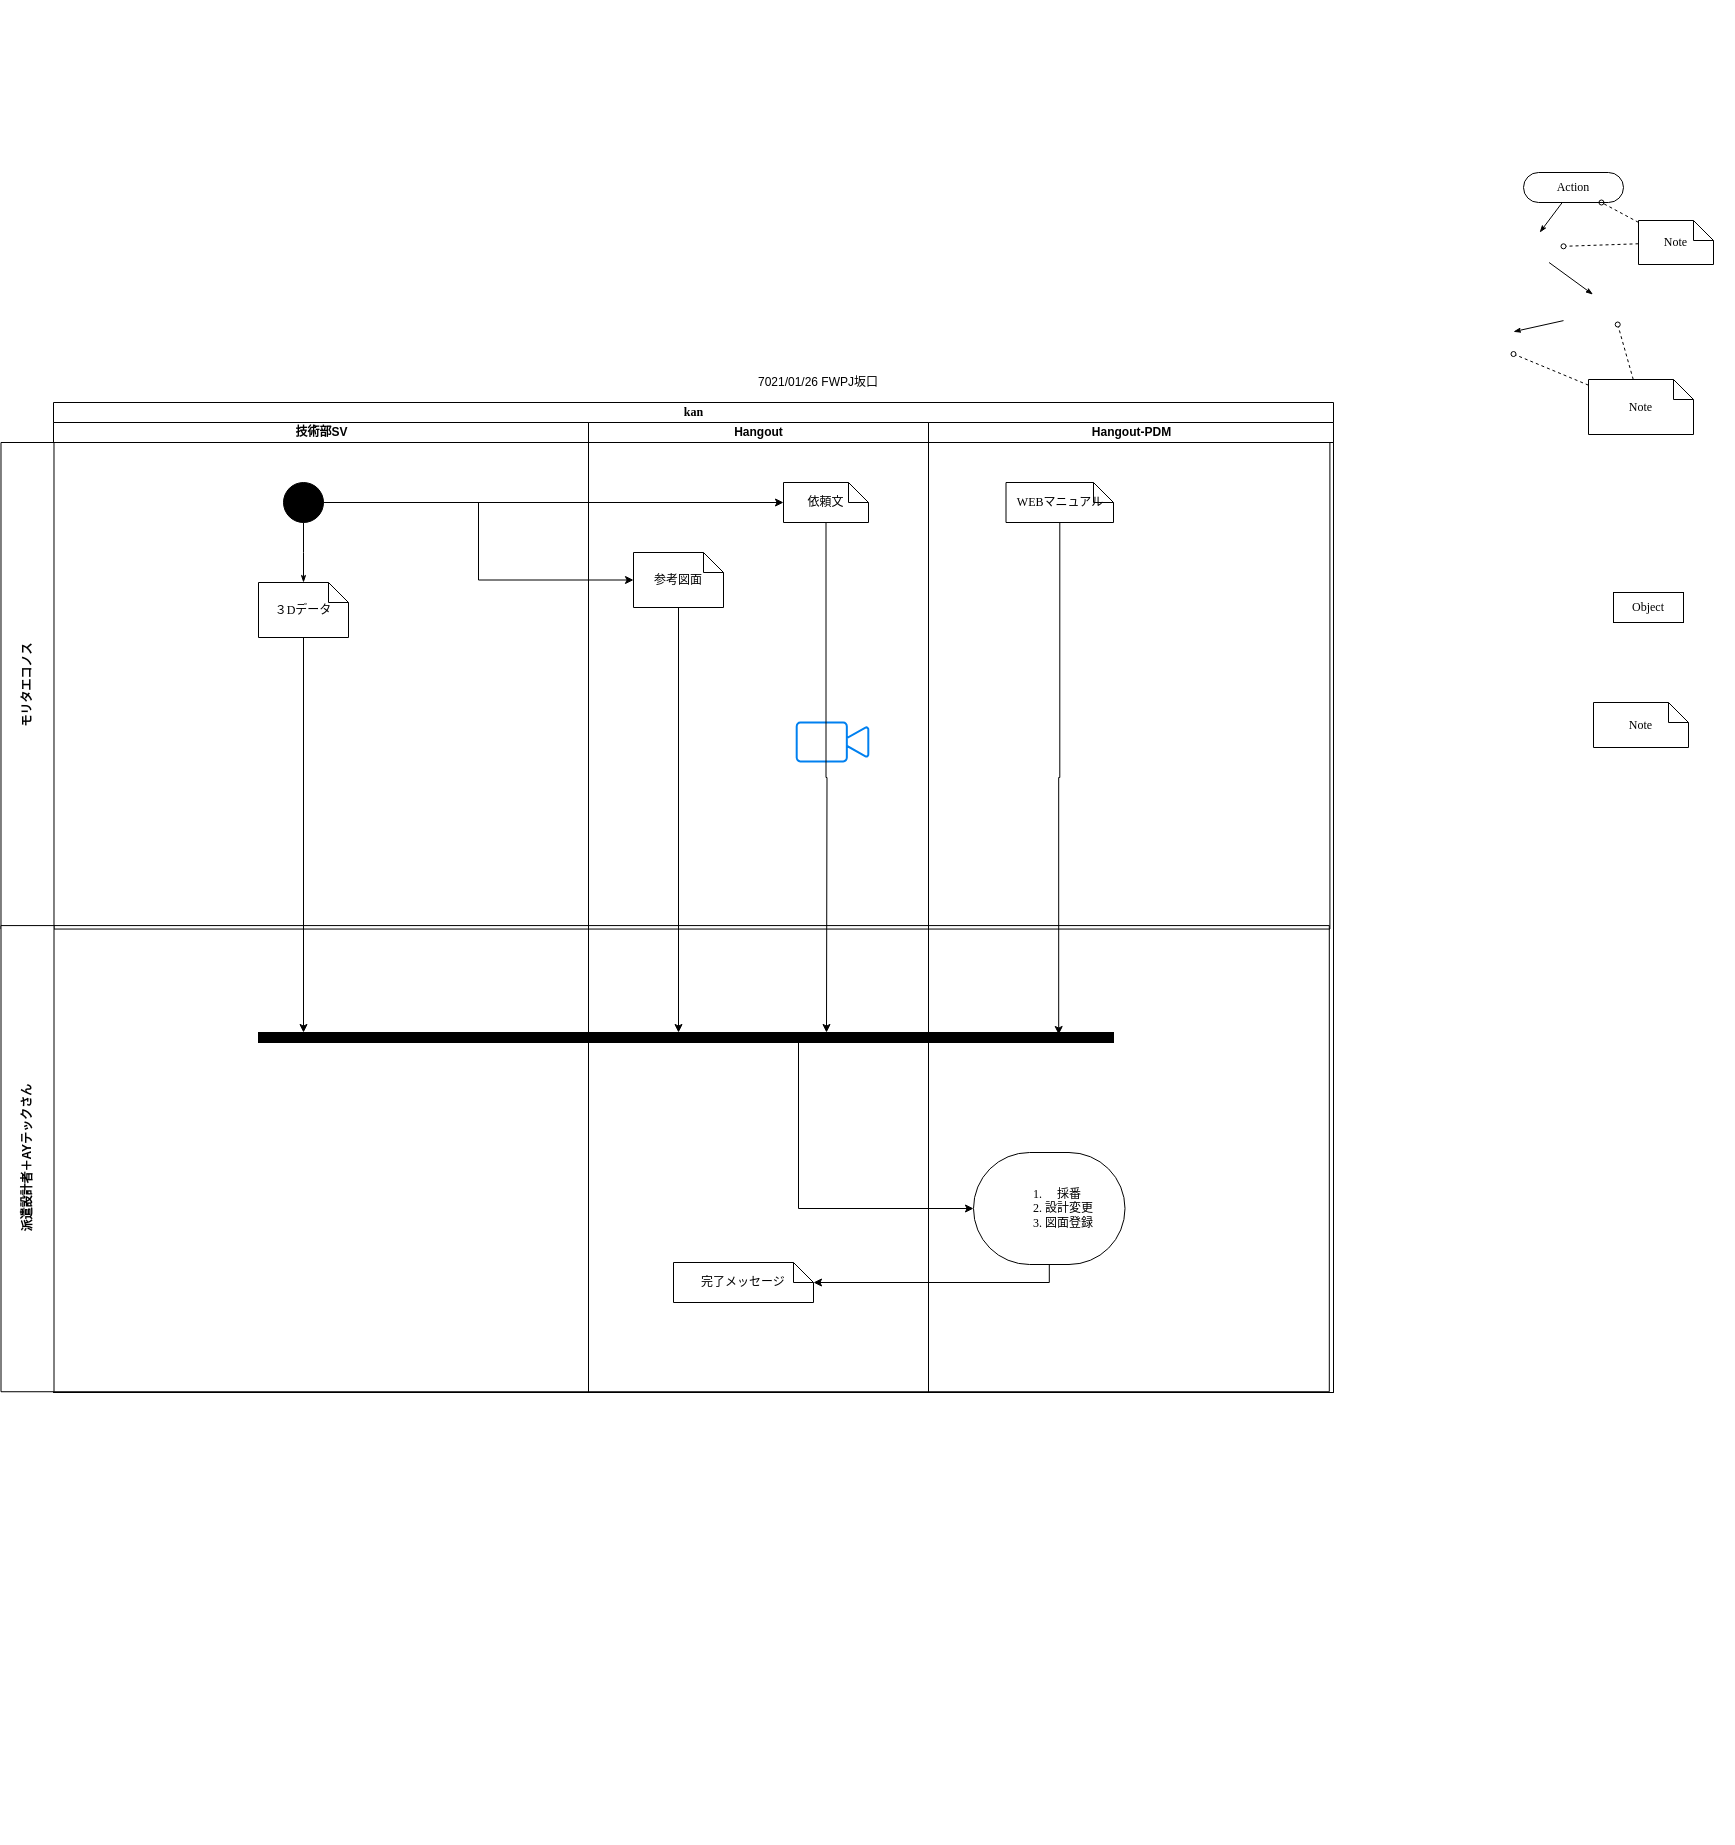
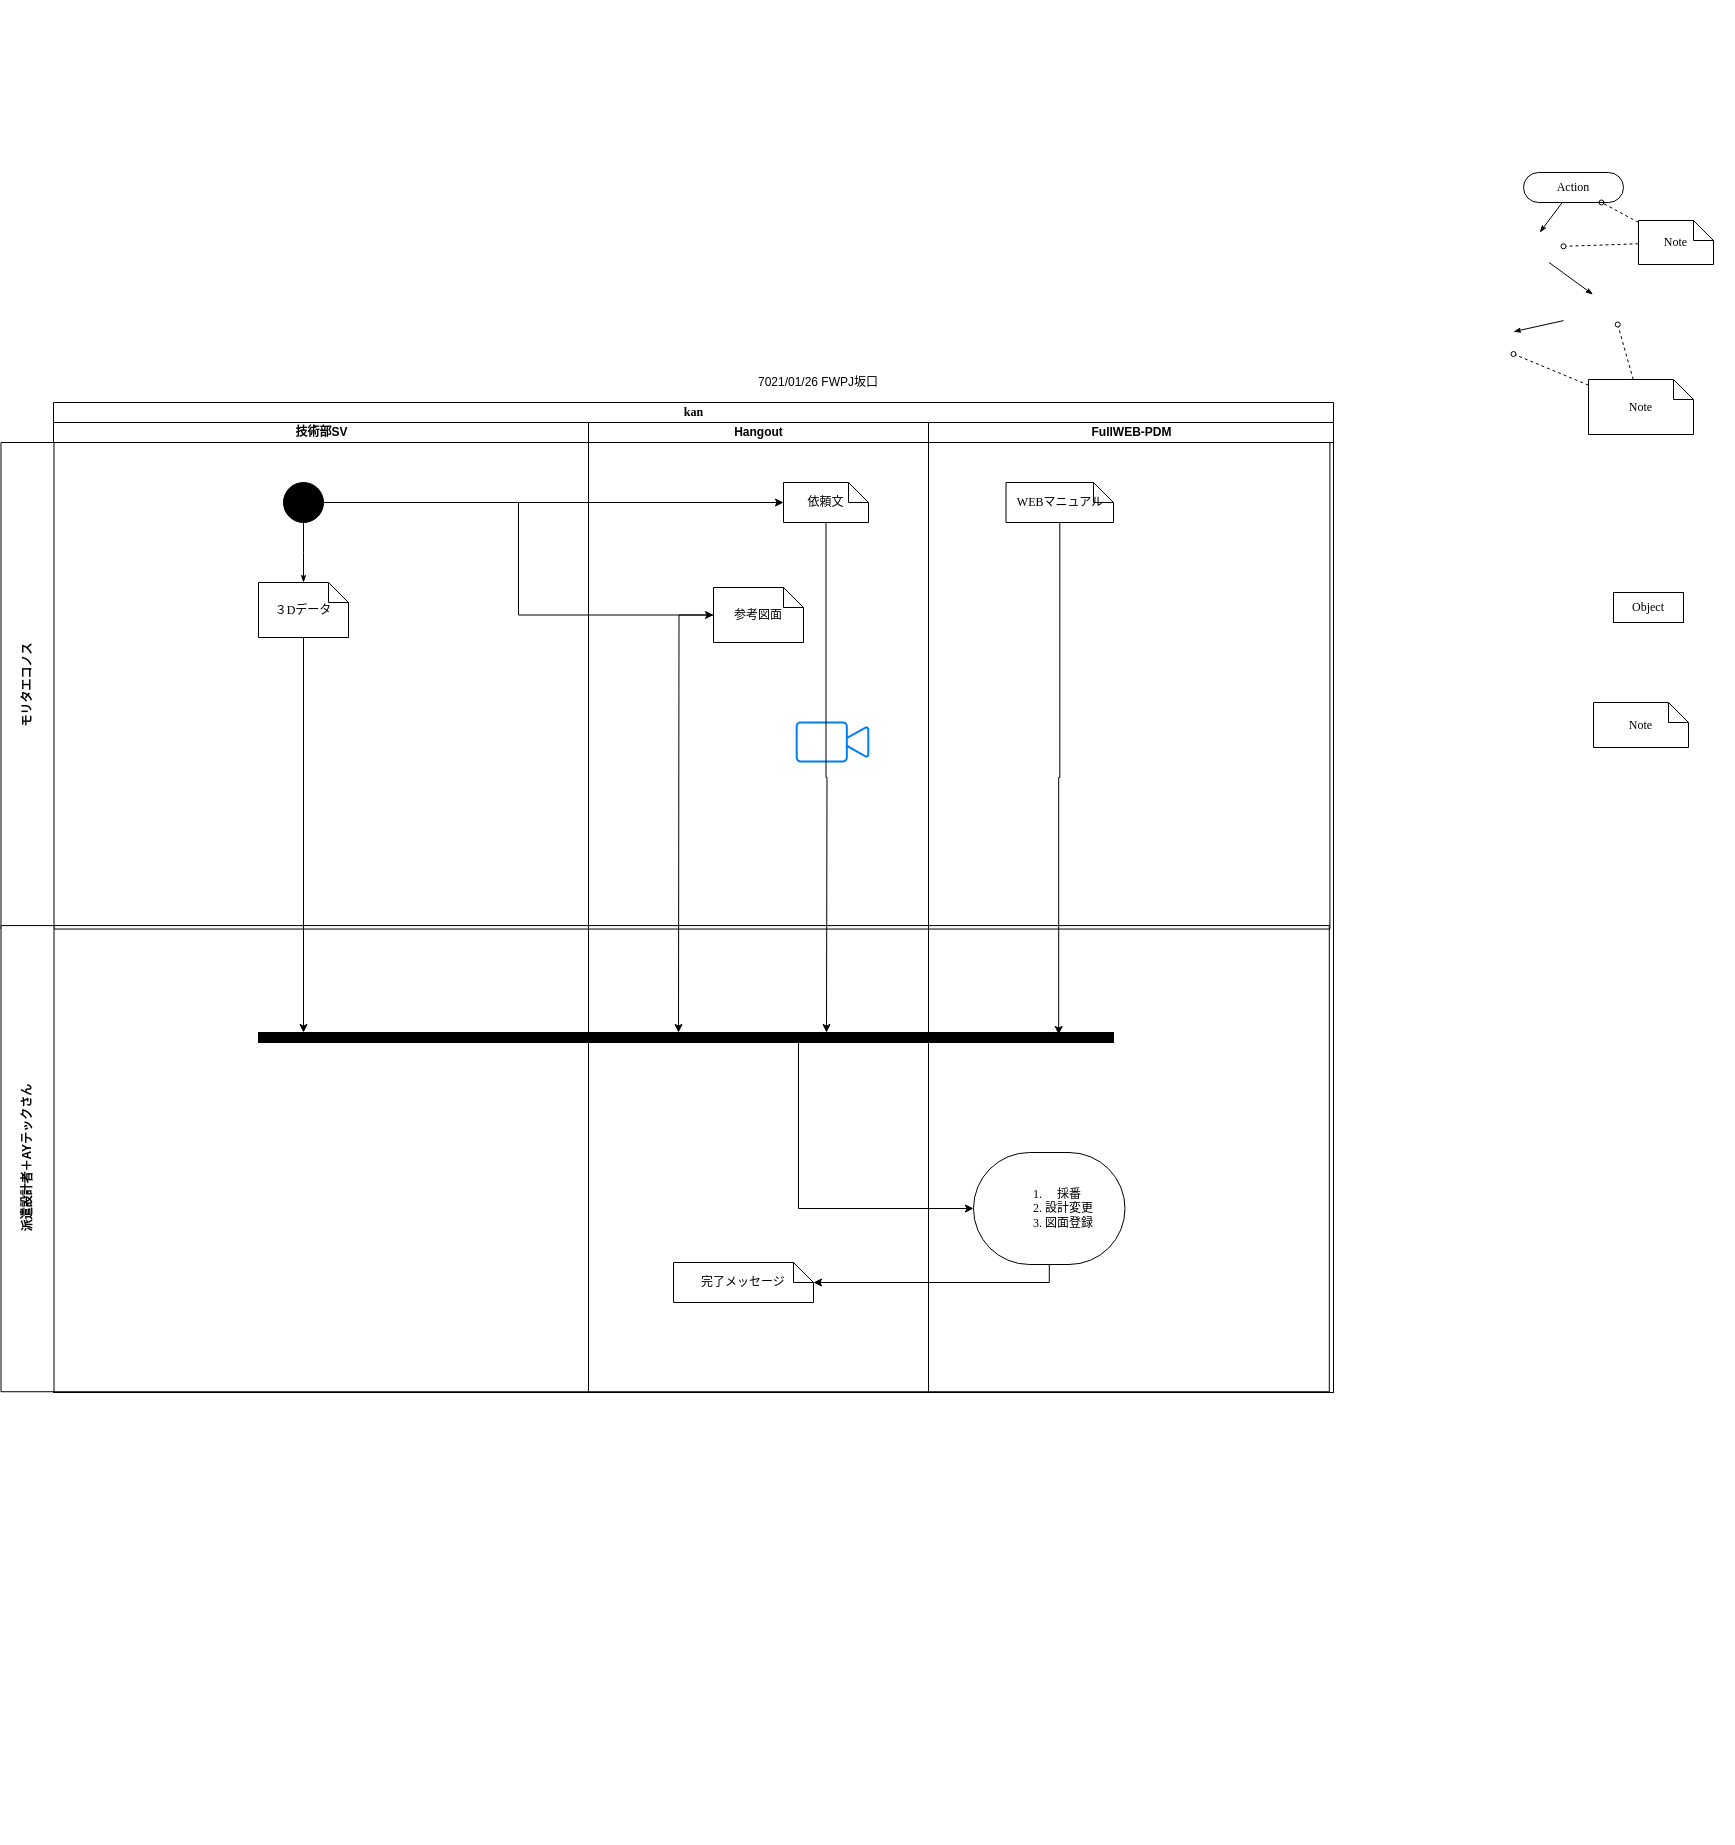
  <mxCell id="0" />
  <mxCell id="1" parent="0" />
  <mxCell id="2" value="kan" style="swimlane;html=1;childLayout=stackLayout;startSize=20;rounded=0;shadow=0;comic=0;labelBackgroundColor=none;strokeWidth=1;fontFamily=Verdana;fontSize=12;align=center;" parent="1" vertex="1"><mxGeometry x="20" y="402" width="1280" height="990" as="geometry" /></mxCell>
  <mxCell id="3" value="技術部SV" style="swimlane;html=1;startSize=20;" parent="2" vertex="1"><mxGeometry y="20" width="535" height="970" as="geometry" /></mxCell>
  <mxCell id="4" value="" style="ellipse;whiteSpace=wrap;html=1;rounded=0;shadow=0;comic=0;labelBackgroundColor=none;strokeWidth=1;fillColor=#000000;fontFamily=Verdana;fontSize=12;align=center;" parent="3" vertex="1"><mxGeometry x="230" y="60" width="40" height="40" as="geometry" /></mxCell>
  <mxCell id="5" style="edgeStyle=orthogonalEdgeStyle;rounded=0;html=1;labelBackgroundColor=none;startArrow=none;startFill=0;startSize=5;endArrow=classicThin;endFill=1;endSize=5;jettySize=auto;orthogonalLoop=1;strokeWidth=1;fontFamily=Verdana;fontSize=12" parent="3" source="4" edge="1"><mxGeometry relative="1" as="geometry"><mxPoint x="250" y="160" as="targetPoint" /></mxGeometry></mxCell>
  <mxCell id="6" value="３Dデータ" style="shape=note;whiteSpace=wrap;html=1;rounded=0;shadow=0;comic=0;labelBackgroundColor=none;strokeWidth=1;fontFamily=Verdana;fontSize=12;align=center;size=20;" vertex="1" parent="3"><mxGeometry x="205" y="160" width="90" height="55" as="geometry" /></mxCell>
  <mxCell id="7" value="Hangout" style="swimlane;html=1;startSize=20;" parent="2" vertex="1"><mxGeometry x="535" y="20" width="340" height="970" as="geometry" /></mxCell>
  <mxCell id="8" value="依頼文" style="shape=note;whiteSpace=wrap;html=1;rounded=0;shadow=0;comic=0;labelBackgroundColor=none;strokeWidth=1;fontFamily=Verdana;fontSize=12;align=center;size=20;" vertex="1" parent="7"><mxGeometry x="195" y="60" width="85" height="40" as="geometry" /></mxCell>
- <mxCell id="9" value="参考図面" style="shape=note;whiteSpace=wrap;html=1;rounded=0;shadow=0;comic=0;labelBackgroundColor=none;strokeWidth=1;fontFamily=Verdana;fontSize=12;align=center;size=20;" vertex="1" parent="7"><mxGeometry x="45" y="130" width="90" height="55" as="geometry" /></mxCell>
+ <mxCell id="9" value="参考図面" style="shape=note;whiteSpace=wrap;html=1;rounded=0;shadow=0;comic=0;labelBackgroundColor=none;strokeWidth=1;fontFamily=Verdana;fontSize=12;align=center;size=20;" vertex="1" parent="7"><mxGeometry x="125" y="165" width="90" height="55" as="geometry" /></mxCell>
  <mxCell id="10" value="" style="whiteSpace=wrap;html=1;rounded=0;shadow=0;comic=0;labelBackgroundColor=none;strokeWidth=1;fillColor=#000000;fontFamily=Verdana;fontSize=12;align=center;rotation=0;" vertex="1" parent="7"><mxGeometry x="-330" y="610" width="630" height="10" as="geometry" /></mxCell>
  <mxCell id="11" value="" style="html=1;verticalLabelPosition=bottom;align=center;labelBackgroundColor=#ffffff;verticalAlign=top;strokeWidth=2;strokeColor=#0080F0;shadow=0;dashed=0;shape=mxgraph.ios7.icons.video_conversation;" vertex="1" parent="7"><mxGeometry x="208.2" y="300" width="71.8" height="38.88" as="geometry" /></mxCell>
  <mxCell id="12" value="完了メッセージ" style="shape=note;whiteSpace=wrap;html=1;rounded=0;shadow=0;comic=0;labelBackgroundColor=none;strokeWidth=1;fontFamily=Verdana;fontSize=12;align=center;size=20;" vertex="1" parent="7"><mxGeometry x="85" y="840" width="140" height="40" as="geometry" /></mxCell>
- <mxCell id="13" value="Hangout-PDM" style="swimlane;html=1;startSize=20;" parent="2" vertex="1"><mxGeometry x="875" y="20" width="405" height="970" as="geometry" /></mxCell>
+ <mxCell id="13" value="FullWEB-PDM" style="swimlane;html=1;startSize=20;" parent="2" vertex="1"><mxGeometry x="875" y="20" width="405" height="970" as="geometry" /></mxCell>
  <mxCell id="14" style="edgeStyle=orthogonalEdgeStyle;rounded=0;orthogonalLoop=1;jettySize=auto;html=1;entryX=0;entryY=0.5;entryDx=0;entryDy=0;" edge="1" parent="13" source="15" target="18"><mxGeometry relative="1" as="geometry" /></mxCell>
  <mxCell id="15" value="" style="whiteSpace=wrap;html=1;rounded=0;shadow=0;comic=0;labelBackgroundColor=none;strokeWidth=1;fillColor=#000000;fontFamily=Verdana;fontSize=12;align=center;rotation=0;" vertex="1" parent="13"><mxGeometry x="-445" y="610" width="630" height="10" as="geometry" /></mxCell>
  <mxCell id="16" style="edgeStyle=orthogonalEdgeStyle;rounded=0;orthogonalLoop=1;jettySize=auto;html=1;entryX=0.913;entryY=0.2;entryDx=0;entryDy=0;entryPerimeter=0;" edge="1" parent="13" source="17" target="15"><mxGeometry relative="1" as="geometry" /></mxCell>
  <mxCell id="17" value="WEBマニュアル" style="shape=note;whiteSpace=wrap;html=1;rounded=0;shadow=0;comic=0;labelBackgroundColor=none;strokeWidth=1;fontFamily=Verdana;fontSize=12;align=center;size=20;" vertex="1" parent="13"><mxGeometry x="77.5" y="60" width="107.5" height="40" as="geometry" /></mxCell>
  <mxCell id="18" value="&lt;ol&gt;&lt;li&gt;採番&lt;/li&gt;&lt;li&gt;設計変更&lt;/li&gt;&lt;li&gt;図面登録&lt;/li&gt;&lt;/ol&gt;" style="rounded=1;whiteSpace=wrap;html=1;shadow=0;comic=0;labelBackgroundColor=none;strokeWidth=1;fontFamily=Verdana;fontSize=12;align=center;arcSize=50;" vertex="1" parent="13"><mxGeometry x="45" y="730" width="151.5" height="112" as="geometry" /></mxCell>
  <mxCell id="19" style="edgeStyle=orthogonalEdgeStyle;rounded=0;orthogonalLoop=1;jettySize=auto;html=1;entryX=0;entryY=0.5;entryDx=0;entryDy=0;entryPerimeter=0;" edge="1" parent="2" source="4" target="8"><mxGeometry relative="1" as="geometry" /></mxCell>
  <mxCell id="20" style="edgeStyle=orthogonalEdgeStyle;rounded=0;orthogonalLoop=1;jettySize=auto;html=1;entryX=0;entryY=0.5;entryDx=0;entryDy=0;entryPerimeter=0;" edge="1" parent="2" source="4" target="9"><mxGeometry relative="1" as="geometry" /></mxCell>
  <mxCell id="21" style="edgeStyle=orthogonalEdgeStyle;rounded=0;orthogonalLoop=1;jettySize=auto;html=1;" edge="1" parent="2" source="18"><mxGeometry relative="1" as="geometry"><mxPoint x="760" y="880" as="targetPoint" /><Array as="points"><mxPoint x="996" y="880" /></Array></mxGeometry></mxCell>
  <mxCell id="22" value="7021/01/26 FWPJ坂口" style="text;html=1;strokeColor=none;fillColor=none;align=center;verticalAlign=middle;whiteSpace=wrap;rounded=0;" vertex="1" parent="1"><mxGeometry x="700" y="372" width="170" height="20" as="geometry" /></mxCell>
  <mxCell id="23" value="モリタエコノス" style="swimlane;html=1;startSize=53;rotation=-90;" vertex="1" parent="1"><mxGeometry x="388.67" y="20.83" width="486.56" height="1328.9" as="geometry" /></mxCell>
  <mxCell id="24" value="派遣設計者＋AYテックさん" style="swimlane;html=1;startSize=53;rotation=-90;" vertex="1" parent="1"><mxGeometry x="398.58" y="494.03" width="466.15" height="1328.29" as="geometry" /></mxCell>
  <mxCell id="25" style="edgeStyle=orthogonalEdgeStyle;rounded=0;orthogonalLoop=1;jettySize=auto;html=1;" edge="1" parent="1" source="8"><mxGeometry relative="1" as="geometry"><mxPoint x="793" y="1032" as="targetPoint" /></mxGeometry></mxCell>
  <mxCell id="26" style="edgeStyle=orthogonalEdgeStyle;rounded=0;orthogonalLoop=1;jettySize=auto;html=1;" edge="1" parent="1" source="9"><mxGeometry relative="1" as="geometry"><mxPoint x="645" y="1032" as="targetPoint" /></mxGeometry></mxCell>
  <mxCell id="27" style="edgeStyle=orthogonalEdgeStyle;rounded=0;orthogonalLoop=1;jettySize=auto;html=1;" edge="1" parent="1" source="6"><mxGeometry relative="1" as="geometry"><mxPoint x="270" y="1032" as="targetPoint" /></mxGeometry></mxCell>
  <mxCell id="28" style="edgeStyle=none;rounded=0;html=1;labelBackgroundColor=none;startArrow=none;startFill=0;startSize=5;endArrow=classicThin;endFill=1;endSize=5;jettySize=auto;orthogonalLoop=1;strokeWidth=1;fontFamily=Verdana;fontSize=12" parent="1" edge="1"><mxGeometry relative="1" as="geometry"><mxPoint x="1530" y="320.111" as="sourcePoint" /><mxPoint x="1480" y="331.222" as="targetPoint" /></mxGeometry></mxCell>
  <mxCell id="29" style="edgeStyle=none;rounded=0;html=1;dashed=1;labelBackgroundColor=none;startArrow=none;startFill=0;startSize=5;endArrow=oval;endFill=0;endSize=5;jettySize=auto;orthogonalLoop=1;strokeWidth=1;fontFamily=Verdana;fontSize=12" parent="1" source="30" edge="1"><mxGeometry relative="1" as="geometry"><mxPoint x="1480" y="353.538" as="targetPoint" /></mxGeometry></mxCell>
  <mxCell id="30" value="Note" style="shape=note;whiteSpace=wrap;html=1;rounded=0;shadow=0;comic=0;labelBackgroundColor=none;strokeWidth=1;fontFamily=Verdana;fontSize=12;align=center;size=20;" parent="1" vertex="1"><mxGeometry x="1555" y="379" width="105" height="55" as="geometry" /></mxCell>
  <mxCell id="31" style="edgeStyle=none;rounded=0;html=1;dashed=1;labelBackgroundColor=none;startArrow=none;startFill=0;startSize=5;endArrow=oval;endFill=0;endSize=5;jettySize=auto;orthogonalLoop=1;strokeWidth=1;fontFamily=Verdana;fontSize=12" parent="1" source="32" edge="1"><mxGeometry relative="1" as="geometry"><mxPoint x="1530" y="245.814" as="targetPoint" /></mxGeometry></mxCell>
  <mxCell id="32" value="Note" style="shape=note;whiteSpace=wrap;html=1;rounded=0;shadow=0;comic=0;labelBackgroundColor=none;strokeWidth=1;fontFamily=Verdana;fontSize=12;align=center;size=20;" parent="1" vertex="1"><mxGeometry x="1605" y="220" width="75" height="44" as="geometry" /></mxCell>
  <mxCell id="33" value="Action" style="rounded=1;whiteSpace=wrap;html=1;shadow=0;comic=0;labelBackgroundColor=none;strokeWidth=1;fontFamily=Verdana;fontSize=12;align=center;arcSize=50;" parent="1" vertex="1"><mxGeometry x="1490" y="172" width="100" height="30" as="geometry" /></mxCell>
  <mxCell id="34" style="rounded=0;html=1;labelBackgroundColor=none;startArrow=none;startFill=0;startSize=5;endArrow=classicThin;endFill=1;endSize=5;jettySize=auto;orthogonalLoop=1;strokeWidth=1;fontFamily=Verdana;fontSize=12" parent="1" source="33" edge="1"><mxGeometry relative="1" as="geometry"><mxPoint x="1506.25" y="232" as="targetPoint" /></mxGeometry></mxCell>
  <mxCell id="35" style="edgeStyle=none;rounded=0;html=1;labelBackgroundColor=none;startArrow=none;startFill=0;startSize=5;endArrow=classicThin;endFill=1;endSize=5;jettySize=auto;orthogonalLoop=1;strokeWidth=1;fontFamily=Verdana;fontSize=12" parent="1" edge="1"><mxGeometry relative="1" as="geometry"><mxPoint x="1515.565" y="262" as="sourcePoint" /><mxPoint x="1559.435" y="294" as="targetPoint" /></mxGeometry></mxCell>
  <mxCell id="36" style="edgeStyle=none;rounded=0;html=1;dashed=1;labelBackgroundColor=none;startArrow=none;startFill=0;startSize=5;endArrow=oval;endFill=0;endSize=5;jettySize=auto;orthogonalLoop=1;strokeWidth=1;fontFamily=Verdana;fontSize=12" parent="1" source="30" edge="1"><mxGeometry relative="1" as="geometry"><mxPoint x="1584.231" y="324" as="targetPoint" /></mxGeometry></mxCell>
  <mxCell id="37" style="edgeStyle=none;rounded=0;html=1;dashed=1;labelBackgroundColor=none;startArrow=none;startFill=0;startSize=5;endArrow=oval;endFill=0;endSize=5;jettySize=auto;orthogonalLoop=1;strokeWidth=1;fontFamily=Verdana;fontSize=12" parent="1" source="32" target="33" edge="1"><mxGeometry relative="1" as="geometry" /></mxCell>
  <mxCell id="38" value="Note" style="shape=note;whiteSpace=wrap;html=1;rounded=0;shadow=0;comic=0;labelBackgroundColor=none;strokeWidth=1;fontFamily=Verdana;fontSize=12;align=center;size=20;" parent="1" vertex="1"><mxGeometry x="1560" y="702" width="95" height="45" as="geometry" /></mxCell>
  <mxCell id="39" value="Object" style="rounded=0;whiteSpace=wrap;html=1;shadow=0;comic=0;labelBackgroundColor=none;strokeWidth=1;fontFamily=Verdana;fontSize=12;align=center;arcSize=50;" parent="1" vertex="1"><mxGeometry x="1580" y="592" width="70" height="30" as="geometry" /></mxCell>
